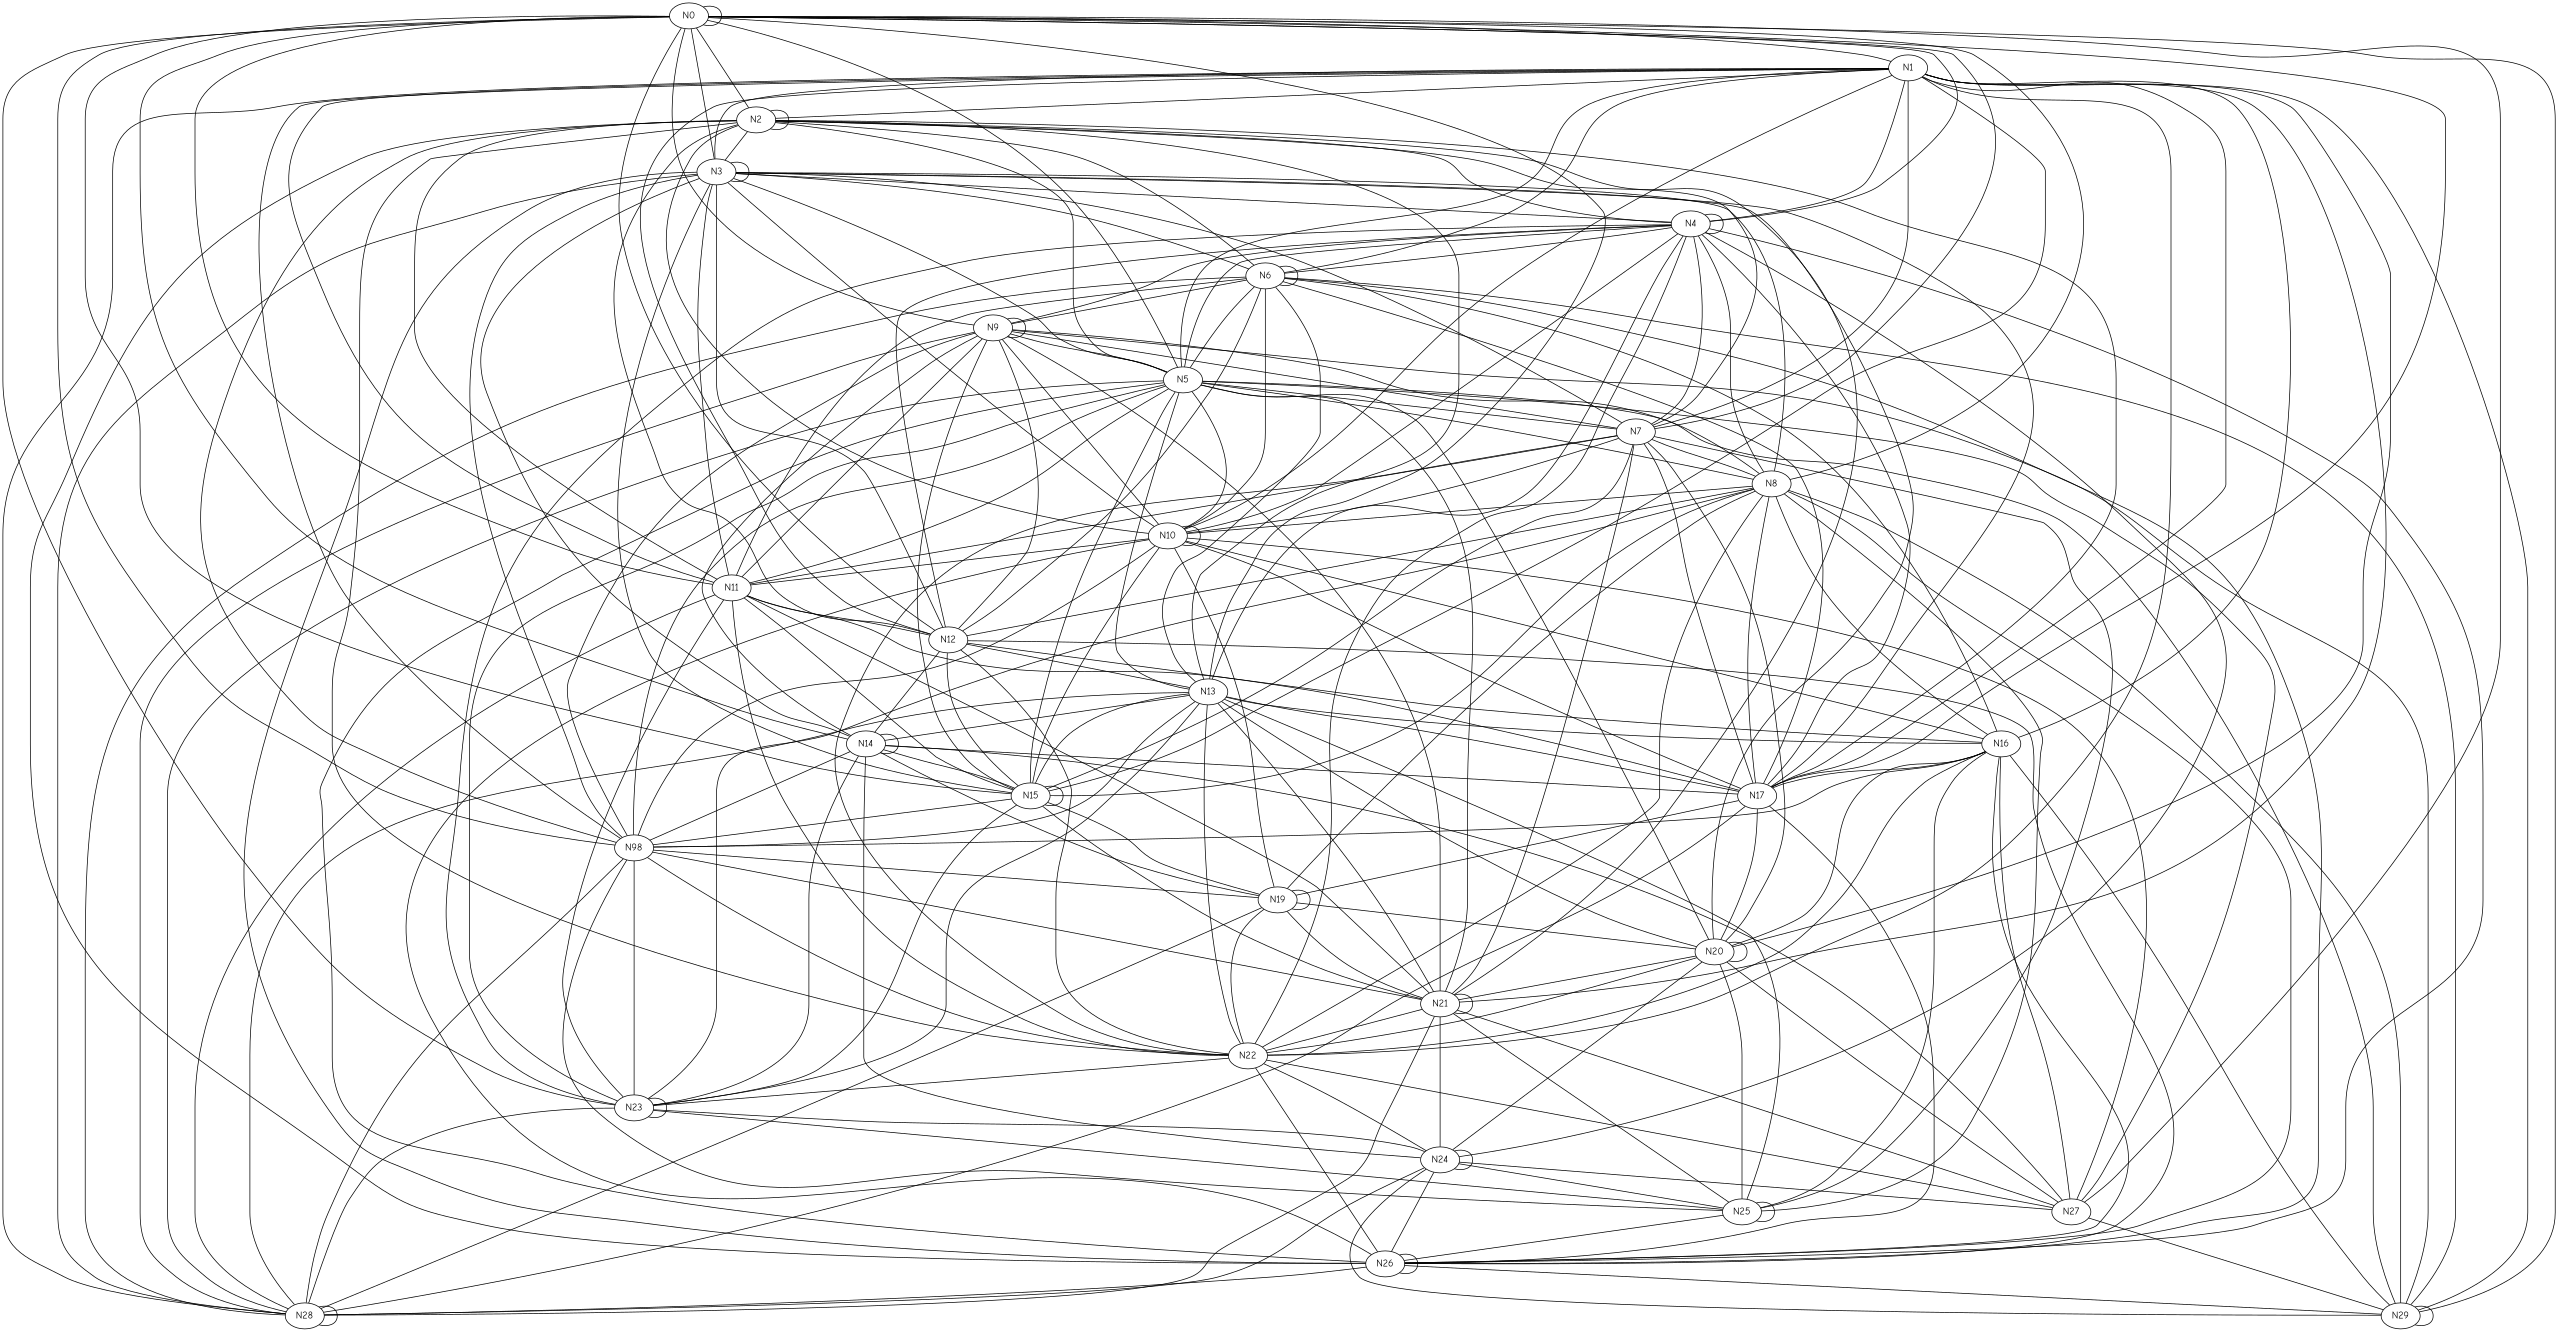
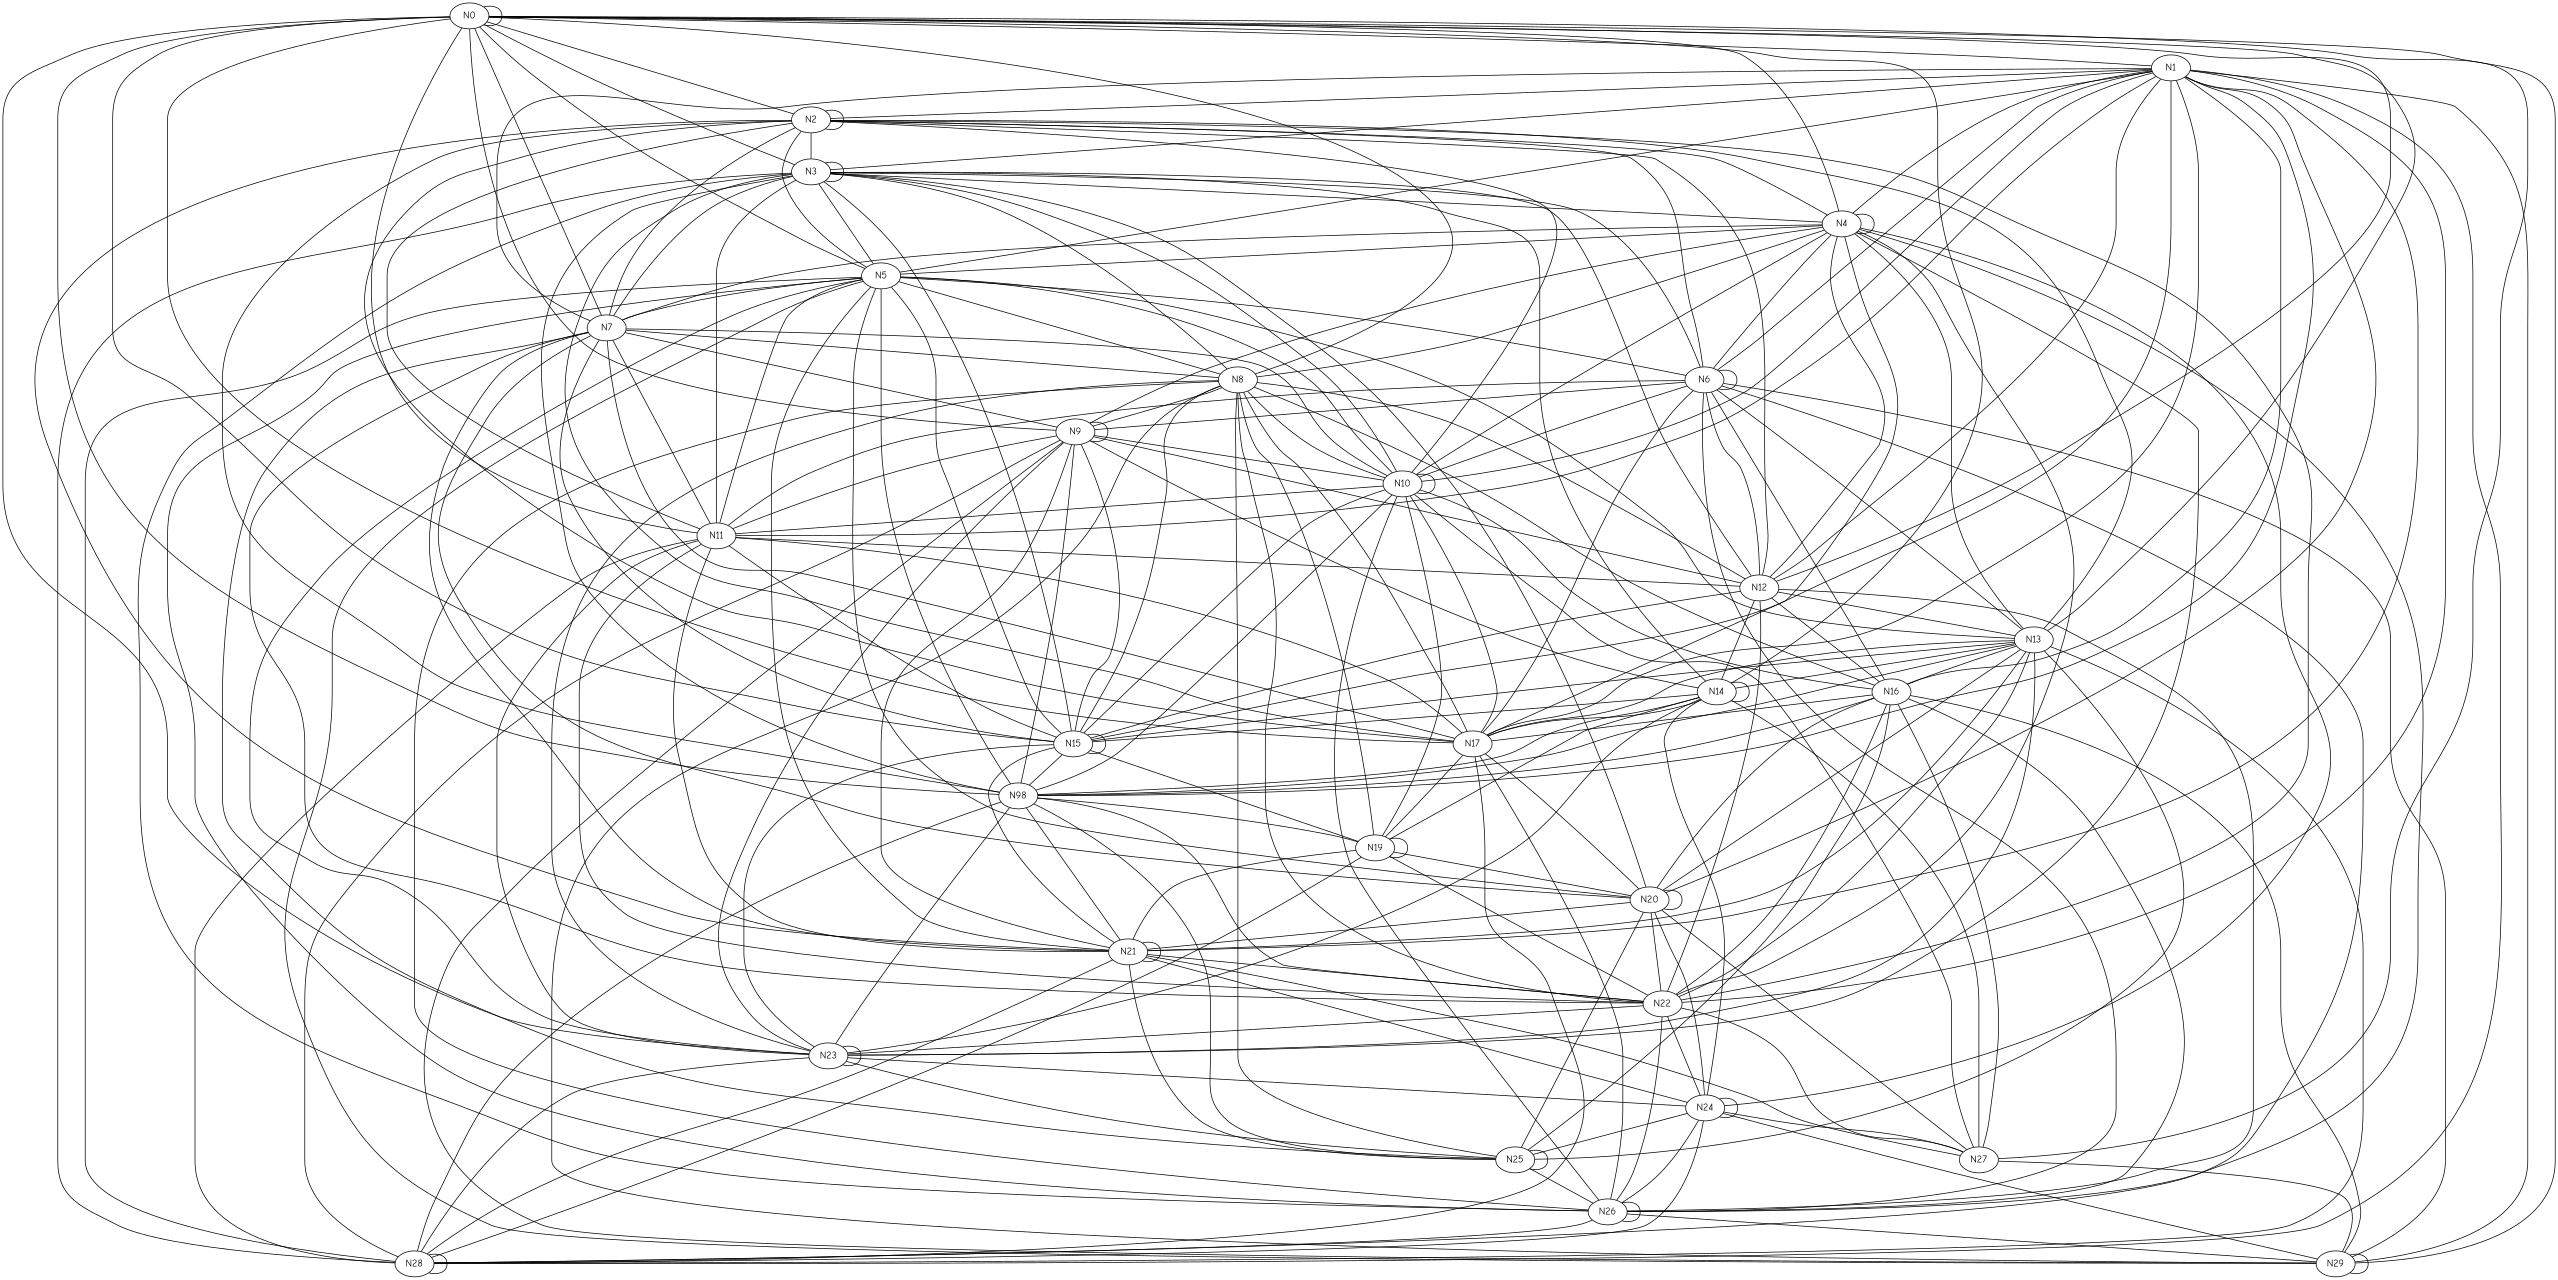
  graph {
    fontname="Comic Neue"
    node [fontname="Comic Neue"]
    edge [fontname="Comic Neue" weight=61]
    N15
    N19
    n3 [label=N98]
    N23
    N21
    N28
    N22
    N20
    N25
    N24
    N27
    N26
    N29
    N6
    N10
    N17
    N12
    N13
    N16
    N11
    N9
    N14
    N4
    N7
    N5
    N8
    N2
    N3
    N0
    N1
    N15 -- N15 [weight=87]
    N15 -- N19 [weight=24]
    N15 -- n3 [weight=18]
    N15 -- N23 [weight=48]
    N15 -- N21 [weight=57]
    N19 -- N19
    N19 -- N21 [weight=99]
    N19 -- N28 [weight=32]
    N19 -- N22 [weight=7]
    N19 -- N20 [weight=91]
    n3 -- N19
    n3 -- N23 [weight=95]
    n3 -- N21 [weight=71]
    n3 -- N28 [weight=75]
    n3 -- N22 [weight=42]
    n3 -- N25 [weight=17]
    N23 -- N23 [weight=7]
    N23 -- N28 [weight=77]
    N23 -- N25 [weight=43]
    N23 -- N24 [weight=2]
    N21 -- N21 [weight=8]
    N21 -- N28 [weight=42]
    N21 -- N22 [weight=36]
    N21 -- N25 [weight=51]
    N21 -- N24 [weight=56]
    N21 -- N27 [weight=75]
    N28 -- N28 [weight=5]
    N22 -- N23 [weight=39]
    N22 -- N24 [weight=24]
    N22 -- N27 [weight=49]
    N22 -- N26 [weight=67]
    N20 -- N21 [weight=9]
    N20 -- N22 [weight=90]
    N20 -- N20 [weight=62]
    N20 -- N25 [weight=74]
    N20 -- N24 [weight=91]
    N20 -- N27 [weight=12]
    N25 -- N25 [weight=69]
    N25 -- N26 [weight=71]
    N24 -- N28 [weight=38]
    N24 -- N25 [weight=62]
    N24 -- N24 [weight=31]
    N24 -- N27 [weight=47]
    N24 -- N26 [weight=68]
    N24 -- N29 [weight=28]
    N27 -- N29 [weight=54]
    N26 -- N28 [weight=100]
    N26 -- N26 [weight=47]
    N26 -- N29 [weight=9]
    N29 -- N29 [weight=14]
    N6 -- N28 [weight=20]
    N6 -- N26 [weight=13]
    N6 -- N29 [weight=10]
    N6 -- N6 [weight=29]
    N6 -- N10 [weight=82]
    N6 -- N17 [weight=13]
    N6 -- N12 [weight=97]
    N6 -- N13 [weight=62]
    N6 -- N16 [weight=100]
    N6 -- N11 [weight=83]
    N6 -- N9 [weight=83]
    N10 -- N15 [weight=55]
    N10 -- N19 [weight=41]
    N10 -- n3 [weight=35]
    N10 -- N27 [weight=64]
    N10 -- N26 [weight=18]
    N10 -- N10 [weight=83]
    N10 -- N17 [weight=23]
    N10 -- N16 [weight=88]
    N10 -- N11 [weight=83]
    N17 -- N19 [weight=78]
    N17 -- N28 [weight=55]
    N17 -- N20 [weight=25]
    N17 -- N26 [weight=19]
    N12 -- N15 [weight=14]
    N12 -- N22 [weight=23]
    N12 -- N26 [weight=47]
    N12 -- N13 [weight=12]
    N12 -- N16 [weight=55]
    N12 -- N14 [weight=41]
    N13 -- N15 [weight=18]
    N13 -- n3 [weight=36]
    N13 -- N23 [weight=62]
    N13 -- N21 [weight=98]
    N13 -- N28 [weight=37]
    N13 -- N22 [weight=62]
    N13 -- N20 [weight=51]
    N13 -- N25 [weight=75]
    N13 -- N17 [weight=45]
    N13 -- N16 [weight=84]
    N13 -- N14 [weight=2]
    N16 -- n3 [weight=94]
    N16 -- N22 [weight=69]
    N16 -- N20 [weight=90]
    N16 -- N25 [weight=80]
    N16 -- N27 [weight=78]
    N16 -- N26 [weight=21]
    N16 -- N29 [weight=3]
    N16 -- N17 [weight=6]
    N11 -- N15 [weight=14]
    N11 -- N23 [weight=69]
    N11 -- N21 [weight=13]
    N11 -- N28 [weight=38]
    N11 -- N22 [weight=48]
    N11 -- N17 [weight=11]
    N11 -- N12 [weight=77]
    N9 -- N15 [weight=91]
    N9 -- n3 [weight=100]
-   N9 -- N5 [weight=25]
+   N9 -- N23 [weight=25]
    N9 -- N21
    N9 -- N28 [weight=29]
    N9 -- N29 [weight=67]
    N9 -- N10 [weight=97]
    N9 -- N12 [weight=44]
    N9 -- N11 [weight=18]
    N9 -- N9 [weight=45]
    N9 -- N14 [weight=79]
    N14 -- N15 [weight=53]
    N14 -- N19 [weight=58]
    N14 -- n3 [weight=3]
    N14 -- N23 [weight=74]
    N14 -- N24 [weight=90]
    N14 -- N27 [weight=65]
    N14 -- N17 [weight=41]
    N14 -- N14 [weight=55]
    N4 -- N23 [weight=41]
    N4 -- N22 [weight=63]
    N4 -- N24 [weight=62]
    N4 -- N26 [weight=67]
    N4 -- N6 [weight=25]
    N4 -- N10 [weight=17]
    N4 -- N17 [weight=46]
    N4 -- N12 [weight=24]
    N4 -- N13 [weight=73]
    N4 -- N9 [weight=54]
    N4 -- N4 [weight=65]
    N4 -- N7 [weight=24]
    N4 -- N5 [weight=66]
    N4 -- N8 [weight=84]
    N7 -- N15 [weight=16]
    N7 -- N21 [weight=76]
    N7 -- N22 [weight=86]
    N7 -- N20 [weight=70]
    N7 -- N25 [weight=4]
    N7 -- N10 [weight=34]
    N7 -- N17 [weight=72]
    N7 -- N11 [weight=94]
    N7 -- N9 [weight=24]
    N7 -- N8 [weight=28]
    N5 -- N15
    N5 -- n3 [weight=99]
    N5 -- N23 [weight=3]
    N5 -- N21 [weight=67]
    N5 -- N28 [weight=70]
    N5 -- N20 [weight=59]
-   N5 -- N27 [weight=72]
    N5 -- N26 [weight=33]
    N5 -- N29 [weight=21]
    N5 -- N6 [weight=73]
    N5 -- N10 [weight=42]
    N5 -- N13 [weight=28]
    N5 -- N11 [weight=21]
    N5 -- N7 [weight=3]
    N5 -- N8 [weight=42]
    N8 -- N15 [weight=91]
    N8 -- N19 [weight=78]
    N8 -- N23 [weight=57]
    N8 -- N22 [weight=33]
    N8 -- N25 [weight=70]
    N8 -- N26 [weight=25]
    N8 -- N29 [weight=79]
    N8 -- N10 [weight=4]
    N8 -- N17 [weight=22]
    N8 -- N12 [weight=81]
    N8 -- N16 [weight=100]
    N8 -- N9 [weight=27]
    N2 -- n3 [weight=73]
    N2 -- N21 [weight=44]
    N2 -- N22 [weight=70]
-   N2 -- N26 [weight=95]
    N2 -- N6 [weight=73]
    N2 -- N10 [weight=63]
    N2 -- N17 [weight=97]
    N2 -- N12 [weight=49]
    N2 -- N13 [weight=49]
    N2 -- N11 [weight=88]
    N2 -- N4 [weight=38]
    N2 -- N7 [weight=39]
    N2 -- N5 [weight=50]
    N2 -- N2 [weight=25]
    N2 -- N3 [weight=84]
    N3 -- N15 [weight=2]
    N3 -- n3 [weight=56]
    N3 -- N28 [weight=89]
    N3 -- N20 [weight=34]
    N3 -- N26 [weight=90]
    N3 -- N6 [weight=7]
    N3 -- N10 [weight=32]
    N3 -- N17 [weight=32]
    N3 -- N12 [weight=72]
    N3 -- N11
    N3 -- N14 [weight=97]
    N3 -- N4 [weight=41]
    N3 -- N7 [weight=94]
    N3 -- N5 [weight=88]
    N3 -- N8 [weight=1]
    N3 -- N3 [weight=41]
    N0 -- N15 [weight=86]
    N0 -- n3 [weight=4]
    N0 -- N23 [weight=71]
    N0 -- N27 [weight=85]
    N0 -- N29 [weight=18]
    N0 -- N17 [weight=76]
    N0 -- N12 [weight=80]
    N0 -- N13 [weight=54]
    N0 -- N11 [weight=79]
    N0 -- N9 [weight=20]
    N0 -- N14 [weight=57]
    N0 -- N4
    N0 -- N7 [weight=24]
    N0 -- N5 [weight=4]
    N0 -- N8 [weight=29]
    N0 -- N2 [weight=25]
    N0 -- N3 [weight=99]
    N0 -- N0 [weight=4]
    N0 -- N1 [weight=49]
    N1 -- N15 [weight=66]
    N1 -- n3 [weight=25]
    N1 -- N21 [weight=88]
    N1 -- N28 [weight=34]
    N1 -- N22
    N1 -- N20 [weight=94]
    N1 -- N29 [weight=84]
    N1 -- N6 [weight=80]
    N1 -- N10 [weight=54]
    N1 -- N17 [weight=96]
    N1 -- N12 [weight=3]
    N1 -- N16 [weight=42]
    N1 -- N11 [weight=42]
    N1 -- N4 [weight=90]
    N1 -- N7 [weight=71]
    N1 -- N5 [weight=73]
    N1 -- N2 [weight=23]
    N1 -- N3 [weight=77]
  }
